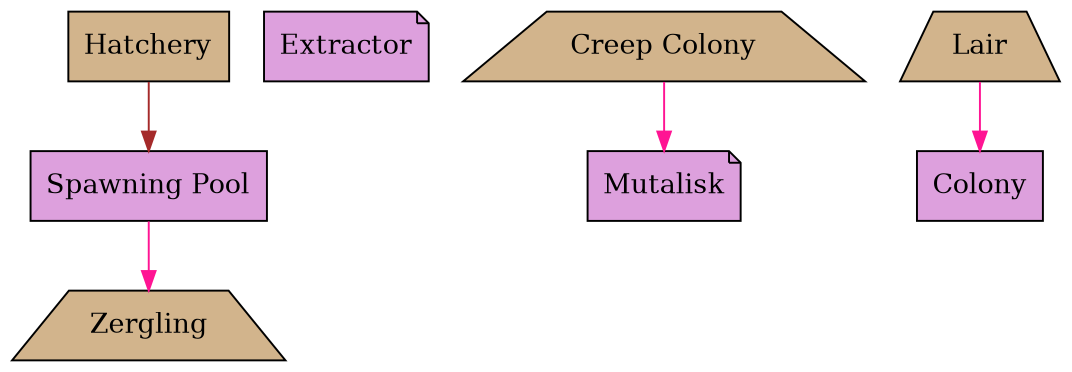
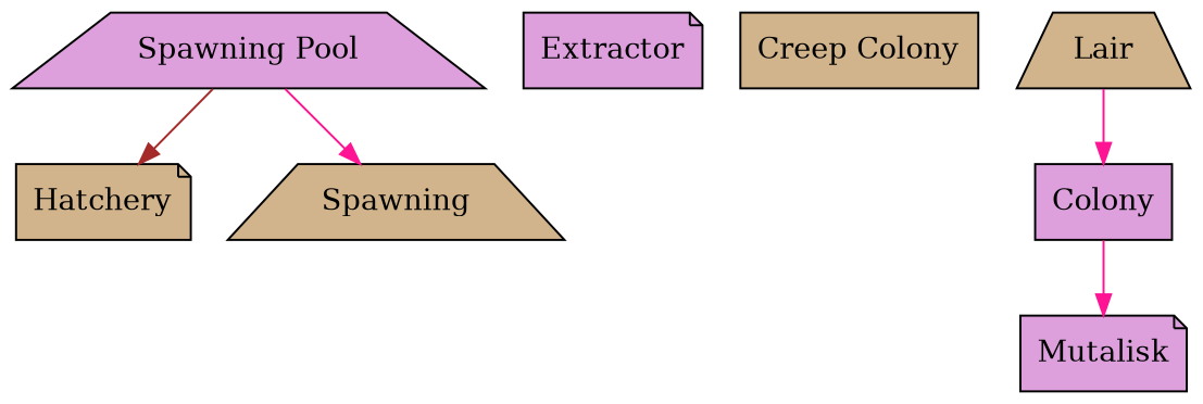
  digraph {
    node [depth=2 fillcolor=tan penwidth=1 shape=note strength=1 style=filled x=0 y=0 z=0]
    edge [color=deeppink]
-   n1 [depth=0 label=Hatchery shape=box]
-   n2 [depth=1 fillcolor=plum label="Spawning Pool" shape=box]
-   n3 [label=Zergling shape=trapezium]
+   n1 [depth=0 label=Hatchery]
+   n2 [depth=1 fillcolor=plum label="Spawning Pool" shape=trapezium]
+   n3 [label=Spawning shape=trapezium]
    n4 [depth=2147483647 fillcolor=plum label=Extractor]
-   n5 [depth=2147483647 label="Creep Colony" shape=trapezium]
+   n5 [depth=2147483647 label="Creep Colony" shape=box]
    n6 [label=Lair shape=trapezium]
    n7 [depth=3 fillcolor=plum label=Colony shape=box]
    n8 [depth=4 fillcolor=plum label=Mutalisk]
-   n1 -> n2 [color=brown]
+   n2 -> n1 [color=brown]
    n2 -> n3
    n6 -> n7
-   n5 -> n8
+   n7 -> n8
  }
